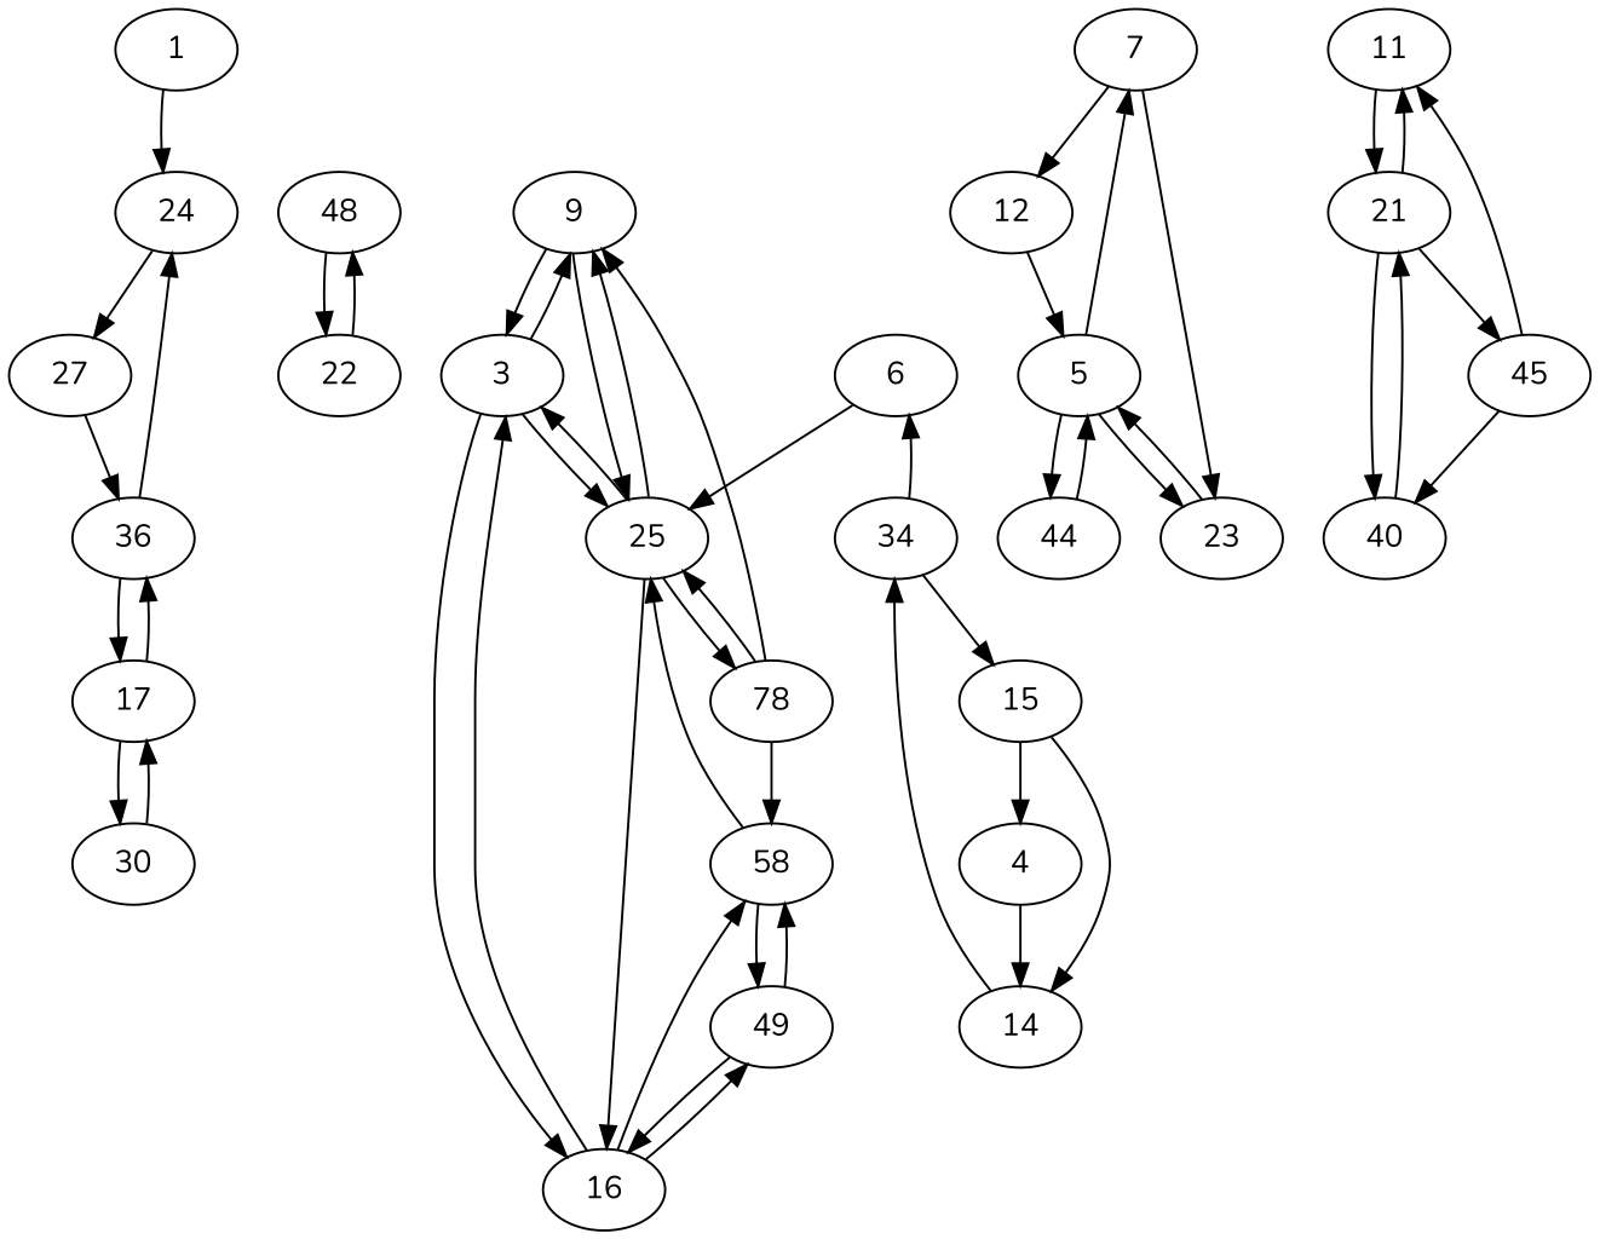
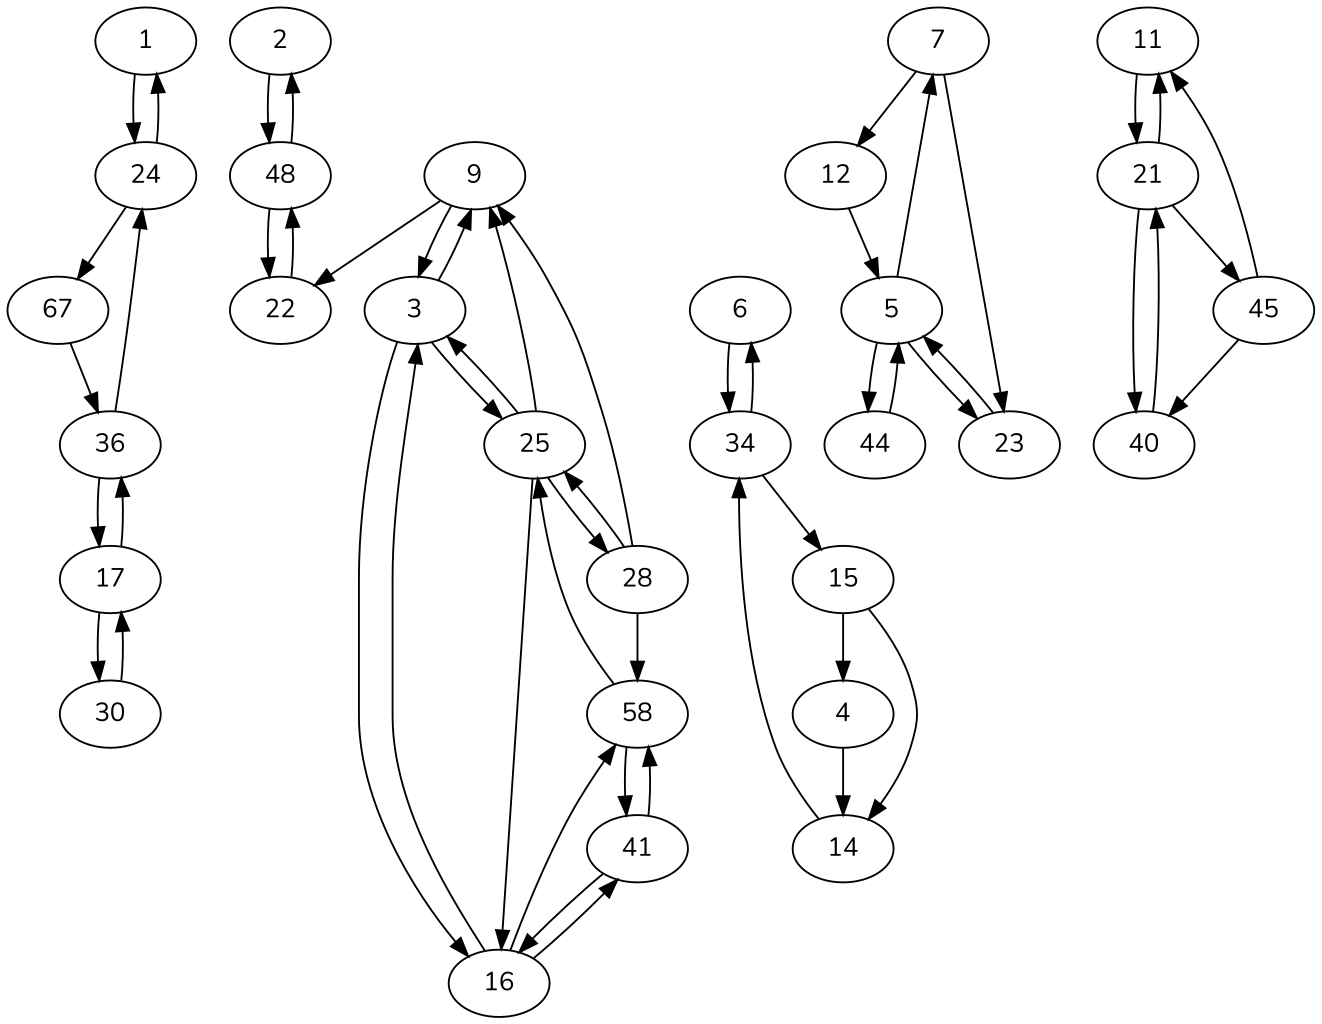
  digraph {
    fontname=Nunito
    node [fontname=Nunito]
    edge [fontname=Nunito]
    1
    24
-   27
+   27 [label=67]
    36
+   2
    48
    22
    3
    9
    16
    25
    n12 [label=58]
-   49
-   28 [label=78]
+   49 [label=41]
+   28
    4
    14
    34
    6
    15
    7
    12
    23
    n23 [label=5]
    44
    11
    21
    40
    45
    17
    30
    1 -> 24
+   24 -> 1
    24 -> 27
    27 -> 36
    36 -> 24
    36 -> 17
+   2 -> 48
+   48 -> 2
    48 -> 22
    22 -> 48
    3 -> 9
    3 -> 16
    3 -> 25
    9 -> 3
-   9 -> 25
+   9 -> 22
    16 -> 3
    16 -> n12
    16 -> 49
    25 -> 3
    25 -> 9
    25 -> 16
    25 -> 28
    n12 -> 25
    n12 -> 49
    49 -> 16
    49 -> n12
    28 -> 9
    28 -> 25
    28 -> n12
    4 -> 14
    14 -> 34
    34 -> 6
    34 -> 15
-   6 -> 25
+   6 -> 34
    15 -> 4
    15 -> 14
    7 -> 12
    7 -> 23
    12 -> n23
    23 -> n23
    n23 -> 7
    n23 -> 23
    n23 -> 44
    44 -> n23
    11 -> 21
    21 -> 11
    21 -> 40
    21 -> 45
    40 -> 21
    45 -> 11
    45 -> 40
    17 -> 36
    17 -> 30
    30 -> 17
  }
